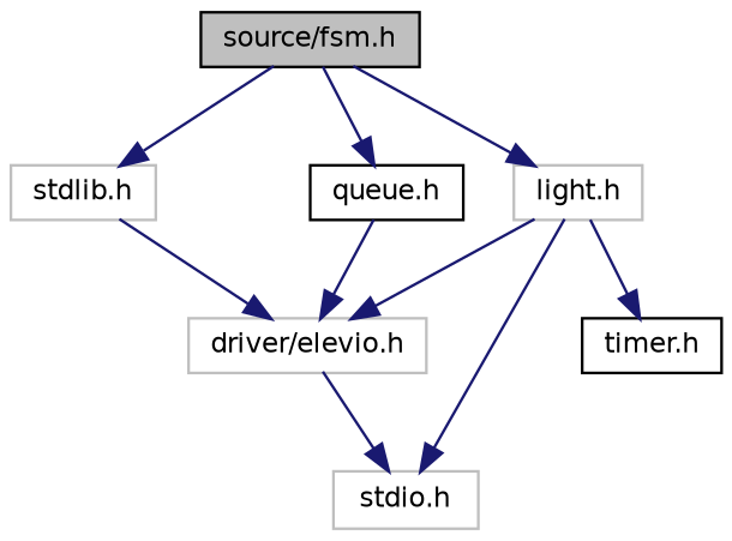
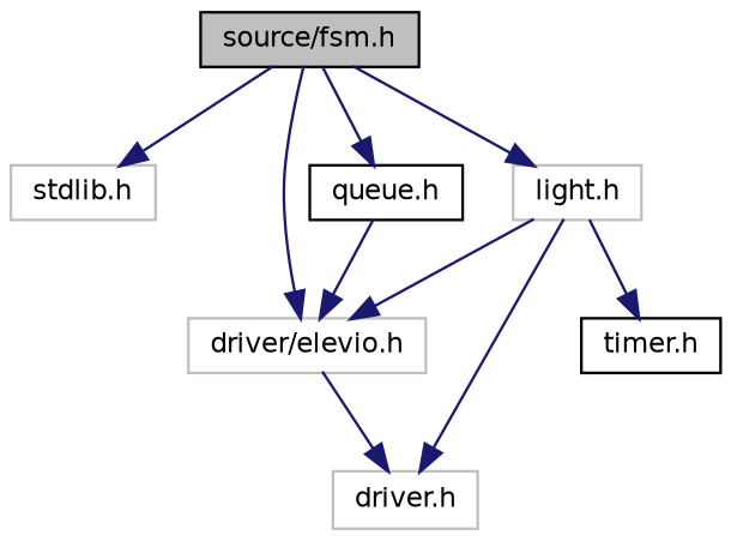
  digraph {
    node [color=grey75 fillcolor=white fontname=Helvetica fontsize=10 shape=record style=filled]
    edge [color=midnightblue fontname=Helvetica fontsize=10 labelfontname=Helvetica labelfontsize=10 style=solid]
    n1 [color=black fillcolor=grey75 fontcolor=black height=0.2 label="source/fsm.h" width=0.4]
    n2 [height=0.2 label="stdlib.h" width=0.4]
    n3 [height=0.2 label="driver/elevio.h" width=0.4]
    n4 [color=black height=0.2 label="queue.h" width=0.4]
    n5 [height=0.2 label="light.h" width=0.4]
-   n6 [height=0.2 label="stdio.h" width=0.4]
+   n6 [height=0.2 label="driver.h" width=0.4]
    n7 [color=black height=0.2 label="timer.h" width=0.4]
    n1 -> n2
-   n2 -> n3
+   n1 -> n3
    n1 -> n4
    n1 -> n5
    n3 -> n6
    n4 -> n3
    n5 -> n3
    n5 -> n6
    n5 -> n7
  }
